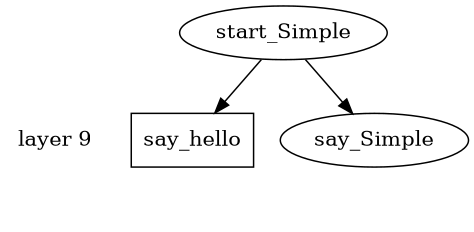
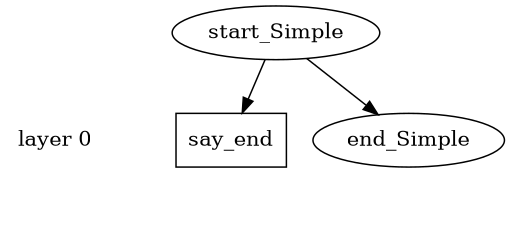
  digraph {
    rankdir=TB
-   n1 [label="layer 9" shape=plaintext]
-   n2 [label=say_hello shape=rect]
+   n1 [label="layer 0" shape=plaintext]
+   n2 [label=say_end shape=rect]
    layer_0_b [shape=point style=invis]
    layer_0_a [shape=point style=invis]
-   n5 [label=say_Simple]
+   n5 [label=end_Simple]
    n6 [label=start_Simple]
    subgraph sub_1 {
      rank=same
      n1
      n2
    }
    subgraph sub_2 {
      rank=same
      layer_0_b
    }
    subgraph sub_3 {
      rank=same
      layer_0_a
    }
    n1 -> layer_0_a [style=invis]
    layer_0_b -> n1 [style=invis]
    n6 -> n2
    n6 -> n5
  }
